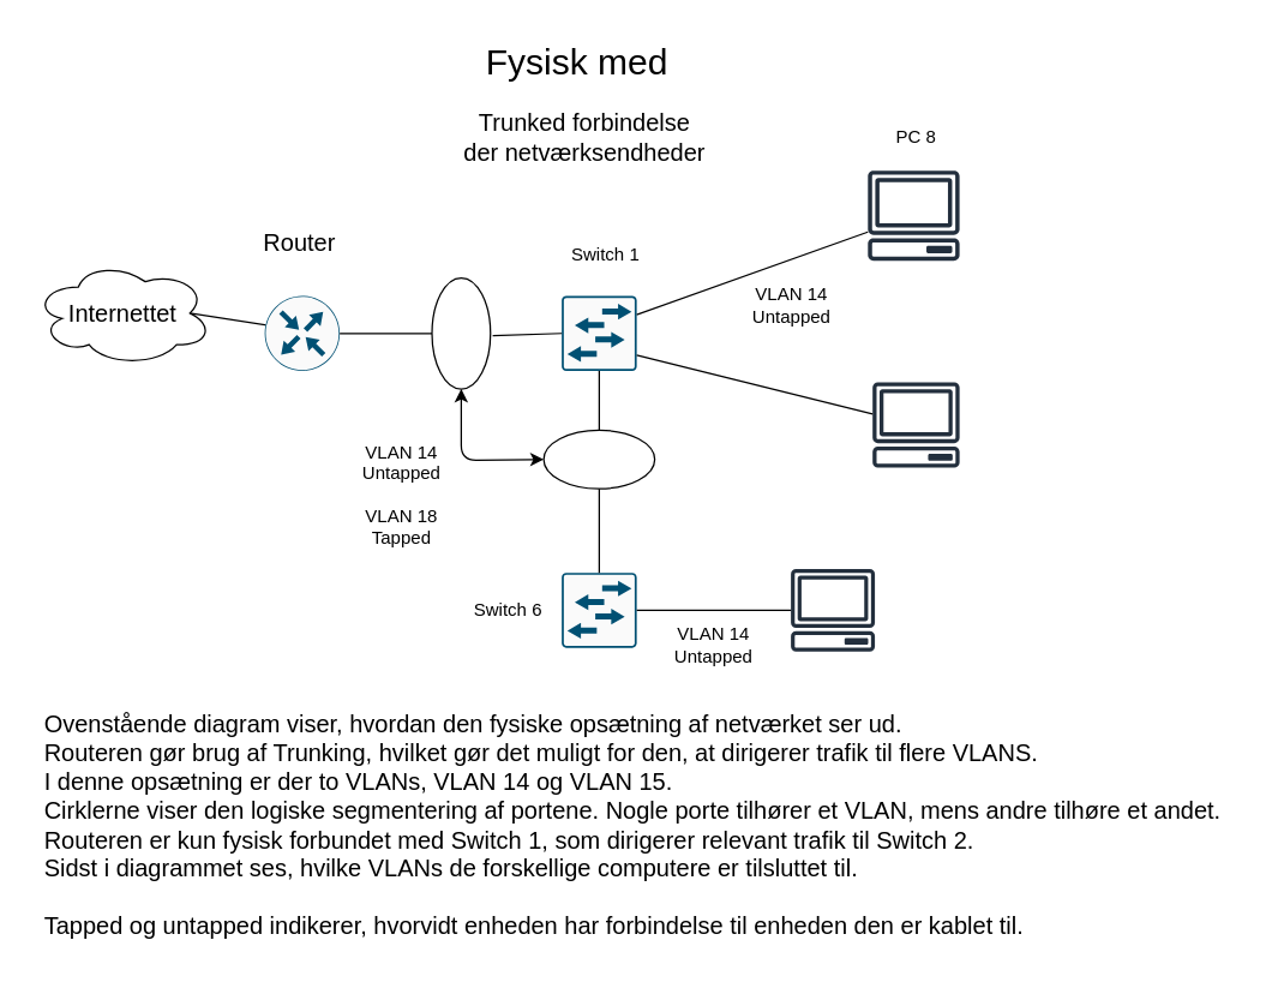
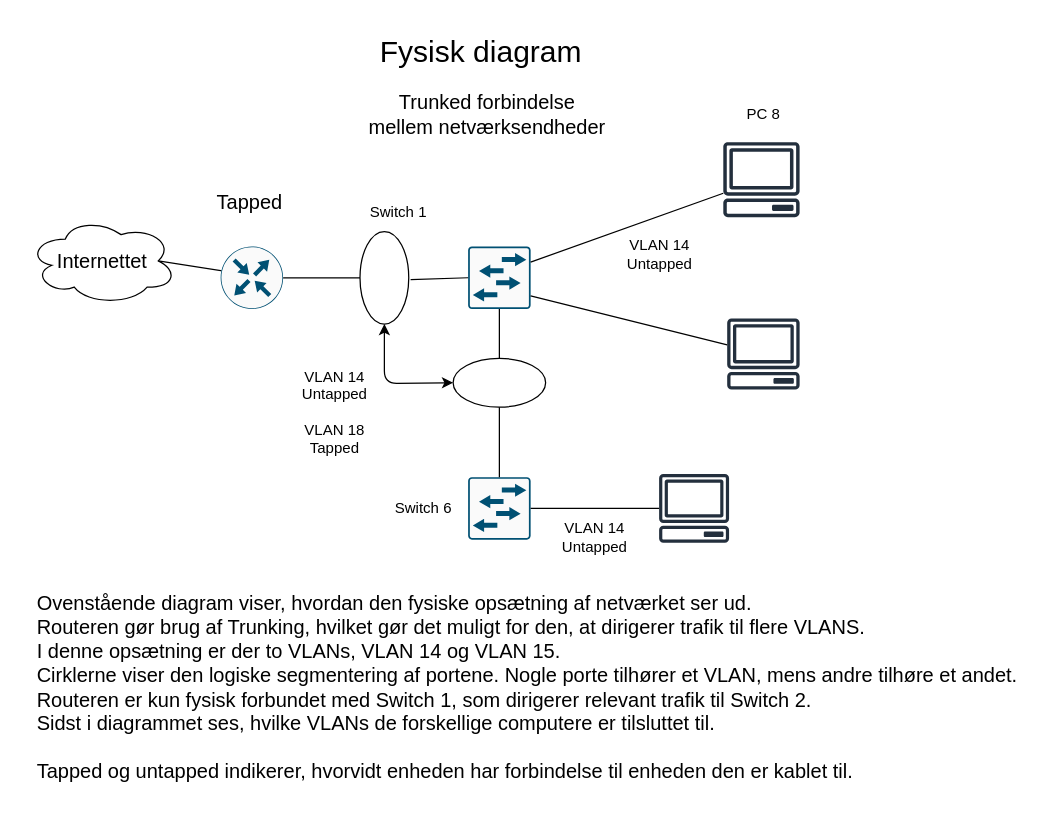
  <mxCell id="0" />
  <mxCell id="1" parent="0" />
  <mxCell id="2" value="&lt;font style=&quot;font-size: 16px;&quot;&gt;Internettet&lt;/font&gt;" style="ellipse;shape=cloud;whiteSpace=wrap;html=1;" vertex="1" parent="1"><mxGeometry x="22" y="173" width="119" height="70" as="geometry" /></mxCell>
  <mxCell id="3" value="" style="endArrow=none;html=1;exitX=0.875;exitY=0.5;exitDx=0;exitDy=0;exitPerimeter=0;" edge="1" parent="1" source="2"><mxGeometry width="50" height="50" relative="1" as="geometry"><mxPoint x="138" y="220.91" as="sourcePoint" /><mxPoint x="209" y="220.91" as="targetPoint" /></mxGeometry></mxCell>
- <mxCell id="4" value="&lt;font style=&quot;font-size: 24px;&quot;&gt;Fysisk med&lt;/font&gt;" style="text;html=1;align=center;verticalAlign=middle;resizable=0;points=[];autosize=1;strokeColor=none;fillColor=none;" vertex="1" parent="1"><mxGeometry x="294" y="20" width="179" height="41" as="geometry" /></mxCell>
+ <mxCell id="4" value="&lt;font style=&quot;font-size: 24px;&quot;&gt;Fysisk diagram&lt;/font&gt;" style="text;html=1;align=center;verticalAlign=middle;resizable=0;points=[];autosize=1;strokeColor=none;fillColor=none;" vertex="1" parent="1"><mxGeometry x="294" y="20" width="179" height="41" as="geometry" /></mxCell>
  <mxCell id="5" value="" style="sketch=0;points=[[0.015,0.015,0],[0.985,0.015,0],[0.985,0.985,0],[0.015,0.985,0],[0.25,0,0],[0.5,0,0],[0.75,0,0],[1,0.25,0],[1,0.5,0],[1,0.75,0],[0.75,1,0],[0.5,1,0],[0.25,1,0],[0,0.75,0],[0,0.5,0],[0,0.25,0]];verticalLabelPosition=bottom;html=1;verticalAlign=top;aspect=fixed;align=center;pointerEvents=1;shape=mxgraph.cisco19.rect;prIcon=l2_switch;fillColor=#FAFAFA;strokeColor=#005073;" vertex="1" parent="1"><mxGeometry x="374" y="381" width="50" height="50" as="geometry" /></mxCell>
  <mxCell id="6" value="" style="sketch=0;points=[[0.015,0.015,0],[0.985,0.015,0],[0.985,0.985,0],[0.015,0.985,0],[0.25,0,0],[0.5,0,0],[0.75,0,0],[1,0.25,0],[1,0.5,0],[1,0.75,0],[0.75,1,0],[0.5,1,0],[0.25,1,0],[0,0.75,0],[0,0.5,0],[0,0.25,0]];verticalLabelPosition=bottom;html=1;verticalAlign=top;aspect=fixed;align=center;pointerEvents=1;shape=mxgraph.cisco19.rect;prIcon=l2_switch;fillColor=#FAFAFA;strokeColor=#005073;" vertex="1" parent="1"><mxGeometry x="374" y="196.5" width="50" height="50" as="geometry" /></mxCell>
  <mxCell id="7" value="" style="sketch=0;points=[[0.5,0,0],[1,0.5,0],[0.5,1,0],[0,0.5,0],[0.145,0.145,0],[0.856,0.145,0],[0.855,0.856,0],[0.145,0.855,0]];verticalLabelPosition=bottom;html=1;verticalAlign=top;aspect=fixed;align=center;pointerEvents=1;shape=mxgraph.cisco19.rect;prIcon=router;fillColor=#FAFAFA;strokeColor=#005073;" vertex="1" parent="1"><mxGeometry x="176" y="196.5" width="50" height="50" as="geometry" /></mxCell>
  <mxCell id="8" value="" style="sketch=0;outlineConnect=0;fontColor=#232F3E;gradientColor=none;fillColor=#232F3D;strokeColor=none;dashed=0;verticalLabelPosition=bottom;verticalAlign=top;align=center;html=1;fontSize=12;fontStyle=0;aspect=fixed;pointerEvents=1;shape=mxgraph.aws4.client;" vertex="1" parent="1"><mxGeometry x="577.87" y="113" width="61.58" height="60" as="geometry" /></mxCell>
  <mxCell id="9" value="" style="sketch=0;outlineConnect=0;fontColor=#232F3E;gradientColor=none;fillColor=#232F3D;strokeColor=none;dashed=0;verticalLabelPosition=bottom;verticalAlign=top;align=center;html=1;fontSize=12;fontStyle=0;aspect=fixed;pointerEvents=1;shape=mxgraph.aws4.client;" vertex="1" parent="1"><mxGeometry x="526.55" y="378.5" width="56.45" height="55" as="geometry" /></mxCell>
  <mxCell id="10" value="" style="sketch=0;outlineConnect=0;fontColor=#232F3E;gradientColor=none;fillColor=#232F3D;strokeColor=none;dashed=0;verticalLabelPosition=bottom;verticalAlign=top;align=center;html=1;fontSize=12;fontStyle=0;aspect=fixed;pointerEvents=1;shape=mxgraph.aws4.client;" vertex="1" parent="1"><mxGeometry x="581" y="254" width="58.45" height="56.95" as="geometry" /></mxCell>
- <mxCell id="11" value="&lt;font style=&quot;font-size: 16px;&quot;&gt;Router&lt;/font&gt;" style="text;html=1;align=center;verticalAlign=middle;resizable=0;points=[];autosize=1;strokeColor=none;fillColor=none;" vertex="1" parent="1"><mxGeometry x="166" y="145" width="66" height="31" as="geometry" /></mxCell>
+ <mxCell id="11" value="&lt;font style=&quot;font-size: 16px;&quot;&gt;Tapped&lt;/font&gt;" style="text;html=1;align=center;verticalAlign=middle;resizable=0;points=[];autosize=1;strokeColor=none;fillColor=none;" vertex="1" parent="1"><mxGeometry x="166" y="145" width="66" height="31" as="geometry" /></mxCell>
  <mxCell id="12" value="" style="ellipse;whiteSpace=wrap;html=1;rotation=-90;" vertex="1" parent="1"><mxGeometry x="270" y="202" width="74" height="39" as="geometry" /></mxCell>
  <mxCell id="13" value="" style="endArrow=none;html=1;exitX=1;exitY=0.5;exitDx=0;exitDy=0;exitPerimeter=0;" edge="1" parent="1" source="7" target="12"><mxGeometry width="50" height="50" relative="1" as="geometry"><mxPoint x="255" y="225" as="sourcePoint" /><mxPoint x="305" y="175" as="targetPoint" /></mxGeometry></mxCell>
  <mxCell id="14" value="" style="endArrow=none;html=1;entryX=0;entryY=0.5;entryDx=0;entryDy=0;entryPerimeter=0;" edge="1" parent="1" target="6"><mxGeometry width="50" height="50" relative="1" as="geometry"><mxPoint x="328" y="223" as="sourcePoint" /><mxPoint x="378" y="173" as="targetPoint" /></mxGeometry></mxCell>
- <mxCell id="15" value="Switch 1" style="text;html=1;align=center;verticalAlign=middle;resizable=0;points=[];autosize=1;strokeColor=none;fillColor=none;" vertex="1" parent="1"><mxGeometry x="371" y="156" width="63" height="26" as="geometry" /></mxCell>
+ <mxCell id="15" value="Switch 1" style="text;html=1;align=center;verticalAlign=middle;resizable=0;points=[];autosize=1;strokeColor=none;fillColor=none;" vertex="1" parent="1"><mxGeometry x="286" y="156" width="63" height="26" as="geometry" /></mxCell>
  <mxCell id="16" value="" style="ellipse;whiteSpace=wrap;html=1;rotation=0;" vertex="1" parent="1"><mxGeometry x="362" y="286" width="74" height="39" as="geometry" /></mxCell>
  <mxCell id="17" value="" style="endArrow=none;html=1;entryX=0.5;entryY=1;entryDx=0;entryDy=0;entryPerimeter=0;exitX=0.5;exitY=0;exitDx=0;exitDy=0;" edge="1" parent="1" source="16" target="6"><mxGeometry width="50" height="50" relative="1" as="geometry"><mxPoint x="347" y="296" as="sourcePoint" /><mxPoint x="397" y="246" as="targetPoint" /></mxGeometry></mxCell>
  <mxCell id="18" value="" style="endArrow=none;html=1;entryX=0.5;entryY=1;entryDx=0;entryDy=0;exitX=0.5;exitY=0;exitDx=0;exitDy=0;exitPerimeter=0;" edge="1" parent="1" source="5" target="16"><mxGeometry width="50" height="50" relative="1" as="geometry"><mxPoint x="318" y="398" as="sourcePoint" /><mxPoint x="368" y="348" as="targetPoint" /></mxGeometry></mxCell>
  <mxCell id="19" value="Switch 6" style="text;html=1;align=center;verticalAlign=middle;resizable=0;points=[];autosize=1;strokeColor=none;fillColor=none;" vertex="1" parent="1"><mxGeometry x="306" y="393" width="63" height="26" as="geometry" /></mxCell>
  <mxCell id="20" value="" style="endArrow=classic;startArrow=classic;html=1;exitX=0;exitY=0.5;exitDx=0;exitDy=0;entryX=0;entryY=0.5;entryDx=0;entryDy=0;" edge="1" parent="1" source="12" target="16"><mxGeometry width="50" height="50" relative="1" as="geometry"><mxPoint x="308" y="349" as="sourcePoint" /><mxPoint x="358" y="299" as="targetPoint" /><Array as="points"><mxPoint x="307" y="306" /></Array></mxGeometry></mxCell>
  <mxCell id="21" value="VLAN 14&lt;div&gt;&lt;font&gt;Untapped&lt;/font&gt;&lt;br&gt;&lt;div&gt;&lt;br&gt;&lt;/div&gt;&lt;div&gt;VLAN 18&lt;/div&gt;&lt;div&gt;Tapped&lt;/div&gt;&lt;/div&gt;" style="text;html=1;align=center;verticalAlign=middle;resizable=0;points=[];autosize=1;strokeColor=none;fillColor=none;" vertex="1" parent="1"><mxGeometry x="232" y="287" width="70" height="84" as="geometry" /></mxCell>
- <mxCell id="22" value="&lt;font style=&quot;font-size: 16px;&quot;&gt;Trunked forbindelse&lt;/font&gt;&lt;div&gt;&lt;font style=&quot;font-size: 16px;&quot;&gt;der netværksendheder&lt;/font&gt;&lt;/div&gt;" style="text;html=1;align=center;verticalAlign=middle;resizable=0;points=[];autosize=1;strokeColor=none;fillColor=none;" vertex="1" parent="1"><mxGeometry x="285" y="66" width="207" height="50" as="geometry" /></mxCell>
+ <mxCell id="22" value="&lt;font style=&quot;font-size: 16px;&quot;&gt;Trunked forbindelse&lt;/font&gt;&lt;div&gt;&lt;font style=&quot;font-size: 16px;&quot;&gt;mellem netværksendheder&lt;/font&gt;&lt;/div&gt;" style="text;html=1;align=center;verticalAlign=middle;resizable=0;points=[];autosize=1;strokeColor=none;fillColor=none;" vertex="1" parent="1"><mxGeometry x="285" y="66" width="207" height="50" as="geometry" /></mxCell>
  <mxCell id="23" value="" style="endArrow=none;html=1;" edge="1" parent="1" target="8"><mxGeometry width="50" height="50" relative="1" as="geometry"><mxPoint x="424" y="209" as="sourcePoint" /><mxPoint x="474" y="159" as="targetPoint" /></mxGeometry></mxCell>
  <mxCell id="24" value="VLAN 14&lt;div&gt;Untapped&lt;/div&gt;" style="text;html=1;align=center;verticalAlign=middle;resizable=0;points=[];autosize=1;strokeColor=none;fillColor=none;" vertex="1" parent="1"><mxGeometry x="492" y="182" width="70" height="41" as="geometry" /></mxCell>
  <mxCell id="25" value="" style="endArrow=none;html=1;" edge="1" parent="1" target="10"><mxGeometry width="50" height="50" relative="1" as="geometry"><mxPoint x="424" y="236" as="sourcePoint" /><mxPoint x="547" y="190" as="targetPoint" /></mxGeometry></mxCell>
  <mxCell id="26" value="" style="endArrow=none;html=1;" edge="1" parent="1" target="9"><mxGeometry width="50" height="50" relative="1" as="geometry"><mxPoint x="424" y="406" as="sourcePoint" /><mxPoint x="547" y="360" as="targetPoint" /></mxGeometry></mxCell>
  <mxCell id="27" value="VLAN 14&lt;div&gt;Untapped&lt;/div&gt;" style="text;html=1;align=center;verticalAlign=middle;resizable=0;points=[];autosize=1;strokeColor=none;fillColor=none;" vertex="1" parent="1"><mxGeometry x="440" y="408" width="70" height="41" as="geometry" /></mxCell>
  <mxCell id="28" value="PC 8" style="text;html=1;align=center;verticalAlign=middle;resizable=0;points=[];autosize=1;strokeColor=none;fillColor=none;" vertex="1" parent="1"><mxGeometry x="587.72" y="78" width="45" height="26" as="geometry" /></mxCell>
  <mxCell id="29" value="&lt;div style=&quot;text-align: left;&quot;&gt;&lt;span style=&quot;font-size: 16px; background-color: transparent;&quot;&gt;Ovenstående diagram viser, hvordan den fysiske opsætning af netværket ser ud.&lt;/span&gt;&lt;/div&gt;&lt;div style=&quot;text-align: left;&quot;&gt;&lt;span style=&quot;font-size: 16px;&quot;&gt;Routeren gør brug af Trunking, hvilket gør det muligt for den, at dirigerer trafik til flere VLANS.&lt;/span&gt;&lt;/div&gt;&lt;div style=&quot;text-align: left;&quot;&gt;&lt;span style=&quot;font-size: 16px;&quot;&gt;I denne opsætning er der to VLANs, VLAN 14 og VLAN 15.&lt;/span&gt;&lt;/div&gt;&lt;div style=&quot;text-align: left;&quot;&gt;&lt;span style=&quot;font-size: 16px;&quot;&gt;Cirklerne viser den logiske segmentering af portene. Nogle porte tilhører et VLAN, mens andre tilhøre et andet.&lt;/span&gt;&lt;/div&gt;&lt;div style=&quot;text-align: left;&quot;&gt;&lt;span style=&quot;font-size: 16px;&quot;&gt;Routeren er kun fysisk forbundet med Switch 1, som dirigerer relevant trafik til Switch 2.&lt;/span&gt;&lt;/div&gt;&lt;div style=&quot;text-align: left;&quot;&gt;&lt;span style=&quot;font-size: 16px; background-color: transparent;&quot;&gt;Sidst i diagrammet ses, hvilke VLANs de forskellige computere er tilsluttet til.&amp;nbsp;&lt;/span&gt;&lt;/div&gt;&lt;div style=&quot;text-align: left;&quot;&gt;&lt;span style=&quot;font-size: 16px; background-color: transparent;&quot;&gt;&lt;br&gt;&lt;/span&gt;&lt;/div&gt;&lt;div style=&quot;text-align: left;&quot;&gt;&lt;span style=&quot;font-size: 16px; background-color: transparent;&quot;&gt;Tapped og untapped indikerer, hvorvidt enheden har forbindelse til enheden den er kablet til.&lt;/span&gt;&lt;/div&gt;" style="text;html=1;align=center;verticalAlign=middle;resizable=0;points=[];autosize=1;strokeColor=none;fillColor=none;" vertex="1" parent="1"><mxGeometry x="20" y="466" width="802" height="166" as="geometry" /></mxCell>
